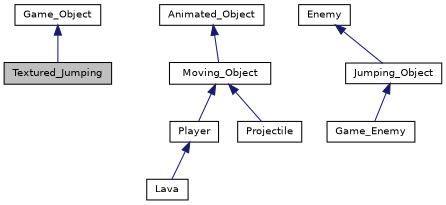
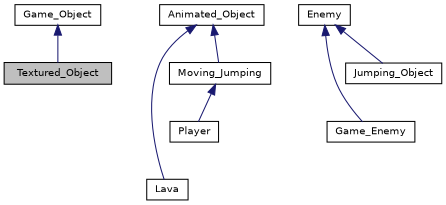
  digraph {
    node [color=black fillcolor=white fontname=Helvetica fontsize=10 shape=record style=filled]
    edge [color=midnightblue dir=back fontname=Helvetica fontsize=10 labelfontname=Helvetica labelfontsize=10 style=solid]
-   n1 [fillcolor=grey75 fontcolor=black height=0.2 label=Textured_Jumping width=0.4]
+   n1 [fillcolor=grey75 fontcolor=black height=0.2 label=Textured_Object width=0.4]
    n2 [height=0.2 label=Animated_Object width=0.4]
    n3 [height=0.2 label=Lava width=0.4]
-   n4 [height=0.2 label=Moving_Object width=0.4]
+   n4 [height=0.2 label=Moving_Jumping width=0.4]
    n5 [height=0.2 label=Game_Object width=0.4]
    n6 [height=0.2 label=Player width=0.4]
-   n7 [height=0.2 label=Projectile width=0.4]
    n8 [height=0.2 label=Enemy width=0.4]
    n9 [height=0.2 label=Game_Enemy width=0.4]
    n10 [height=0.2 label=Jumping_Object width=0.4]
-   n6 -> n3
+   n2 -> n3
    n2 -> n4
    n4 -> n6
-   n4 -> n7
    n5 -> n1
-   n10 -> n9
+   n8 -> n9
    n8 -> n10
  }
